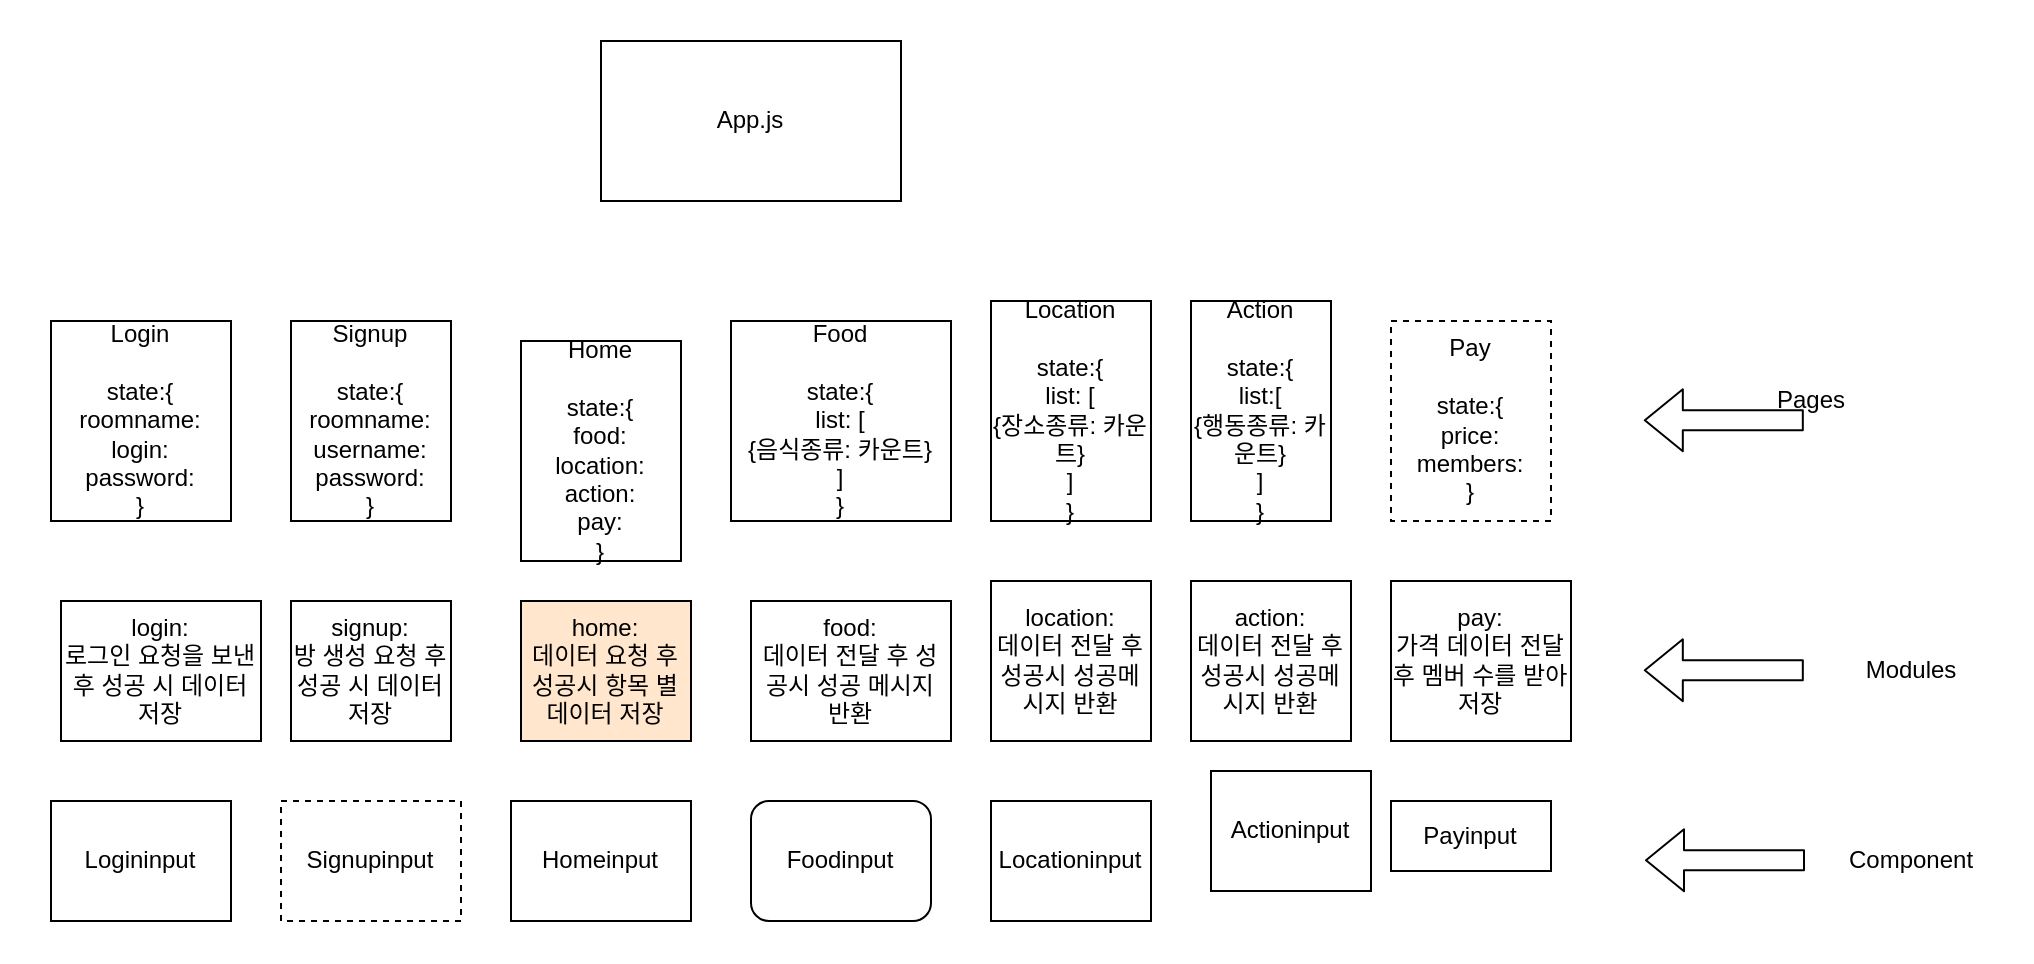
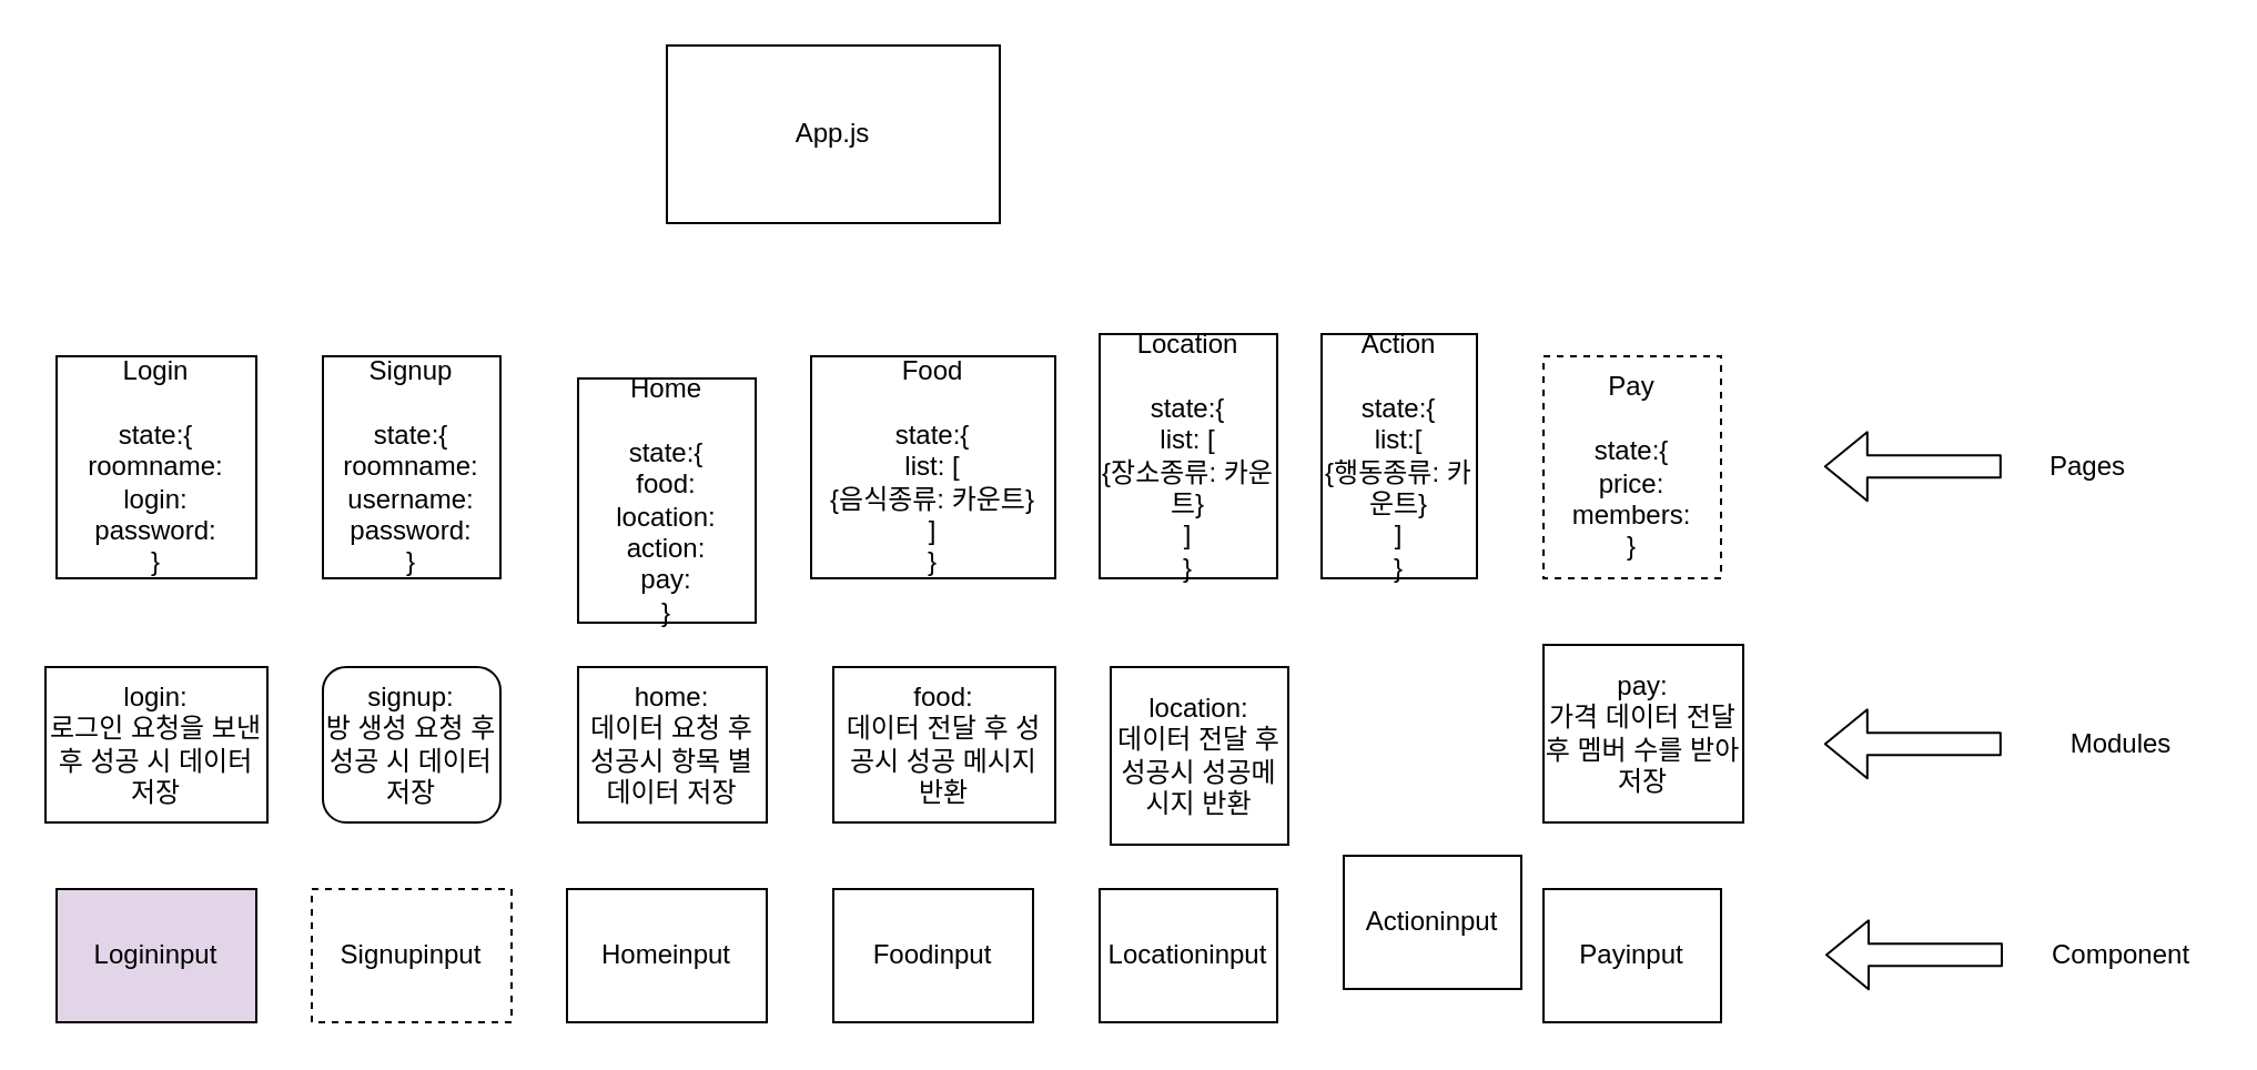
  <mxCell id="0" />
  <mxCell id="1" parent="0" />
  <mxCell id="2" value="App.js" style="rounded=0;whiteSpace=wrap;html=1;" vertex="1" parent="1"><mxGeometry x="300" y="20" width="150" height="80" as="geometry" /></mxCell>
  <mxCell id="3" value="&lt;font style=&quot;font-size: 12px&quot;&gt;Login&lt;br&gt;&lt;br&gt;state:{&lt;br&gt;roomname:&lt;br&gt;login:&lt;br&gt;password:&lt;br&gt;}&lt;/font&gt;" style="rounded=0;whiteSpace=wrap;html=1;" vertex="1" parent="1"><mxGeometry x="25" y="160" width="90" height="100" as="geometry" /></mxCell>
  <mxCell id="4" value="Signup&lt;br&gt;&lt;br&gt;state:{&lt;br&gt;roomname:&lt;br&gt;username:&lt;br&gt;password:&lt;br&gt;}" style="rounded=0;whiteSpace=wrap;html=1;" vertex="1" parent="1"><mxGeometry x="145" y="160" width="80" height="100" as="geometry" /></mxCell>
- <mxCell id="5" value="signup:&lt;br&gt;방 생성 요청 후 성공 시 데이터 저장" style="rounded=0;whiteSpace=wrap;html=1;" vertex="1" parent="1"><mxGeometry x="145" y="300" width="80" height="70" as="geometry" /></mxCell>
+ <mxCell id="5" value="signup:&lt;br&gt;방 생성 요청 후 성공 시 데이터 저장" style="whiteSpace=wrap;html=1;rounded=1;" vertex="1" parent="1"><mxGeometry x="145" y="300" width="80" height="70" as="geometry" /></mxCell>
  <mxCell id="6" value="Home&lt;br&gt;&lt;br&gt;state:{&lt;br&gt;food:&lt;br&gt;location:&lt;br&gt;action:&lt;br&gt;pay:&lt;br&gt;}" style="rounded=0;whiteSpace=wrap;html=1;" vertex="1" parent="1"><mxGeometry x="260" y="170" width="80" height="110" as="geometry" /></mxCell>
  <mxCell id="7" value="Food&lt;br&gt;&lt;br&gt;state:{&lt;br&gt;list: [&lt;br&gt;{음식종류: 카운트}&lt;br&gt;]&lt;br&gt;}" style="rounded=0;whiteSpace=wrap;html=1;" vertex="1" parent="1"><mxGeometry x="365" y="160" width="110" height="100" as="geometry" /></mxCell>
  <mxCell id="8" value="Location&lt;br&gt;&lt;br&gt;state:{&lt;br&gt;list: [&lt;br&gt;{장소종류: 카운트}&lt;br&gt;]&lt;br&gt;}" style="rounded=0;whiteSpace=wrap;html=1;" vertex="1" parent="1"><mxGeometry x="495" y="150" width="80" height="110" as="geometry" /></mxCell>
  <mxCell id="9" value="Action&lt;br&gt;&lt;br&gt;state:{&lt;br&gt;list:[&lt;br&gt;{행동종류: 카운트}&lt;br&gt;]&lt;br&gt;}" style="rounded=0;whiteSpace=wrap;html=1;" vertex="1" parent="1"><mxGeometry x="595" y="150" width="70" height="110" as="geometry" /></mxCell>
  <mxCell id="10" value="Pay&lt;br&gt;&lt;br&gt;state:{&lt;br&gt;price:&lt;br&gt;members:&lt;br&gt;}" style="rounded=0;whiteSpace=wrap;html=1;dashed=1;" vertex="1" parent="1"><mxGeometry x="695" y="160" width="80" height="100" as="geometry" /></mxCell>
- <mxCell id="11" value="login:&lt;br&gt;로그인 요청을 보낸 후 성공 시 데이터 저장" style="rounded=0;whiteSpace=wrap;html=1;" vertex="1" parent="1"><mxGeometry x="30" y="300" width="100" height="70" as="geometry" /></mxCell>
+ <mxCell id="11" value="login:&lt;br&gt;로그인 요청을 보낸 후 성공 시 데이터 저장" style="rounded=0;whiteSpace=wrap;html=1;" vertex="1" parent="1"><mxGeometry x="20" y="300" width="100" height="70" as="geometry" /></mxCell>
  <mxCell id="12" value="" style="shape=flexArrow;endArrow=classic;html=1;" edge="1" parent="1"><mxGeometry width="50" height="50" relative="1" as="geometry"><mxPoint x="901.41" y="209.66" as="sourcePoint" /><mxPoint x="821.41" y="209.66" as="targetPoint" /></mxGeometry></mxCell>
- <mxCell id="13" value="Pages&lt;br&gt;" style="text;html=1;align=center;verticalAlign=middle;resizable=0;points=[];autosize=1;" vertex="1" parent="1"><mxGeometry x="880" y="190" width="50" height="20" as="geometry" /></mxCell>
+ <mxCell id="13" value="Pages&lt;br&gt;" style="text;html=1;align=center;verticalAlign=middle;resizable=0;points=[];autosize=1;" vertex="1" parent="1"><mxGeometry x="915" y="200" width="50" height="20" as="geometry" /></mxCell>
  <mxCell id="14" value="" style="shape=flexArrow;endArrow=classic;html=1;" edge="1" parent="1"><mxGeometry width="50" height="50" relative="1" as="geometry"><mxPoint x="901.41" y="334.66" as="sourcePoint" /><mxPoint x="821.41" y="334.66" as="targetPoint" /></mxGeometry></mxCell>
  <mxCell id="15" value="Modules&lt;br&gt;" style="text;html=1;align=center;verticalAlign=middle;resizable=0;points=[];autosize=1;" vertex="1" parent="1"><mxGeometry x="925" y="325" width="60" height="20" as="geometry" /></mxCell>
  <mxCell id="16" value="" style="shape=flexArrow;endArrow=classic;html=1;" edge="1" parent="1"><mxGeometry width="50" height="50" relative="1" as="geometry"><mxPoint x="902" y="429.66" as="sourcePoint" /><mxPoint x="822" y="429.66" as="targetPoint" /></mxGeometry></mxCell>
  <mxCell id="17" value="Component" style="text;html=1;align=center;verticalAlign=middle;resizable=0;points=[];autosize=1;" vertex="1" parent="1"><mxGeometry x="915" y="420" width="80" height="20" as="geometry" /></mxCell>
- <mxCell id="18" value="home:&lt;br&gt;데이터 요청 후 성공시 항목 별 데이터 저장" style="rounded=0;whiteSpace=wrap;html=1;fillColor=#ffe6cc;" vertex="1" parent="1"><mxGeometry x="260" y="300" width="85" height="70" as="geometry" /></mxCell>
+ <mxCell id="18" value="home:&lt;br&gt;데이터 요청 후 성공시 항목 별 데이터 저장" style="rounded=0;whiteSpace=wrap;html=1;" vertex="1" parent="1"><mxGeometry x="260" y="300" width="85" height="70" as="geometry" /></mxCell>
  <mxCell id="19" value="food:&lt;br&gt;데이터 전달 후 성공시 성공 메시지 반환" style="rounded=0;whiteSpace=wrap;html=1;" vertex="1" parent="1"><mxGeometry x="375" y="300" width="100" height="70" as="geometry" /></mxCell>
- <mxCell id="20" value="location:&lt;br&gt;데이터 전달 후 성공시 성공메시지 반환" style="rounded=0;whiteSpace=wrap;html=1;" vertex="1" parent="1"><mxGeometry x="495" y="290" width="80" height="80" as="geometry" /></mxCell>
- <mxCell id="21" value="action:&lt;br&gt;데이터 전달 후 성공시 성공메시지 반환" style="rounded=0;whiteSpace=wrap;html=1;" vertex="1" parent="1"><mxGeometry x="595" y="290" width="80" height="80" as="geometry" /></mxCell>
+ <mxCell id="20" value="location:&lt;br&gt;데이터 전달 후 성공시 성공메시지 반환" style="rounded=0;whiteSpace=wrap;html=1;" vertex="1" parent="1"><mxGeometry x="500" y="300" width="80" height="80" as="geometry" /></mxCell>
  <mxCell id="22" value="pay:&lt;br&gt;가격 데이터 전달 후 멤버 수를 받아 저장" style="rounded=0;whiteSpace=wrap;html=1;" vertex="1" parent="1"><mxGeometry x="695" y="290" width="90" height="80" as="geometry" /></mxCell>
- <mxCell id="23" value="Logininput" style="rounded=0;whiteSpace=wrap;html=1;" vertex="1" parent="1"><mxGeometry x="25" y="400" width="90" height="60" as="geometry" /></mxCell>
+ <mxCell id="23" value="Logininput" style="rounded=0;whiteSpace=wrap;html=1;fillColor=#e1d5e7;" vertex="1" parent="1"><mxGeometry x="25" y="400" width="90" height="60" as="geometry" /></mxCell>
  <mxCell id="24" value="Signupinput" style="rounded=0;whiteSpace=wrap;html=1;dashed=1;" vertex="1" parent="1"><mxGeometry x="140" y="400" width="90" height="60" as="geometry" /></mxCell>
  <mxCell id="25" value="Homeinput" style="rounded=0;whiteSpace=wrap;html=1;" vertex="1" parent="1"><mxGeometry x="255" y="400" width="90" height="60" as="geometry" /></mxCell>
- <mxCell id="26" value="Foodinput" style="whiteSpace=wrap;html=1;rounded=1;" vertex="1" parent="1"><mxGeometry x="375" y="400" width="90" height="60" as="geometry" /></mxCell>
+ <mxCell id="26" value="Foodinput" style="rounded=0;whiteSpace=wrap;html=1;" vertex="1" parent="1"><mxGeometry x="375" y="400" width="90" height="60" as="geometry" /></mxCell>
  <mxCell id="27" value="Locationinput" style="rounded=0;whiteSpace=wrap;html=1;" vertex="1" parent="1"><mxGeometry x="495" y="400" width="80" height="60" as="geometry" /></mxCell>
  <mxCell id="28" value="Actioninput" style="rounded=0;whiteSpace=wrap;html=1;" vertex="1" parent="1"><mxGeometry x="605" y="385" width="80" height="60" as="geometry" /></mxCell>
- <mxCell id="29" value="Payinput" style="rounded=0;whiteSpace=wrap;html=1;" vertex="1" parent="1"><mxGeometry x="695" y="400" width="80" height="35" as="geometry" /></mxCell>
+ <mxCell id="29" value="Payinput" style="rounded=0;whiteSpace=wrap;html=1;" vertex="1" parent="1"><mxGeometry x="695" y="400" width="80" height="60" as="geometry" /></mxCell>
